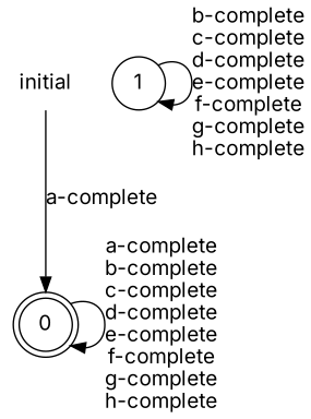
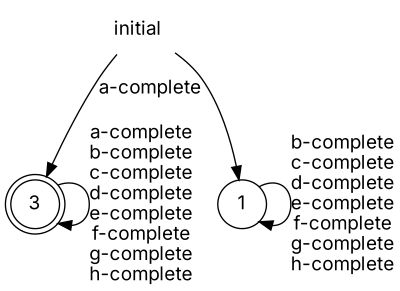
  digraph {
    fontname=Inter
    rankdir=TB
    node [fontname=Inter]
    edge [fontname=Inter]
-   0 [shape=doublecircle]
+   0 [shape=doublecircle label=3]
    1 [shape=circle]
    initial [shape=plaintext]
    0 -> 0 [label="a-complete\nb-complete\nc-complete\nd-complete\ne-complete\nf-complete\ng-complete\nh-complete"]
    1 -> 1 [label="b-complete\nc-complete\nd-complete\ne-complete\nf-complete\ng-complete\nh-complete"]
    initial -> 0 [label="a-complete"]
+   initial -> 1
  }
